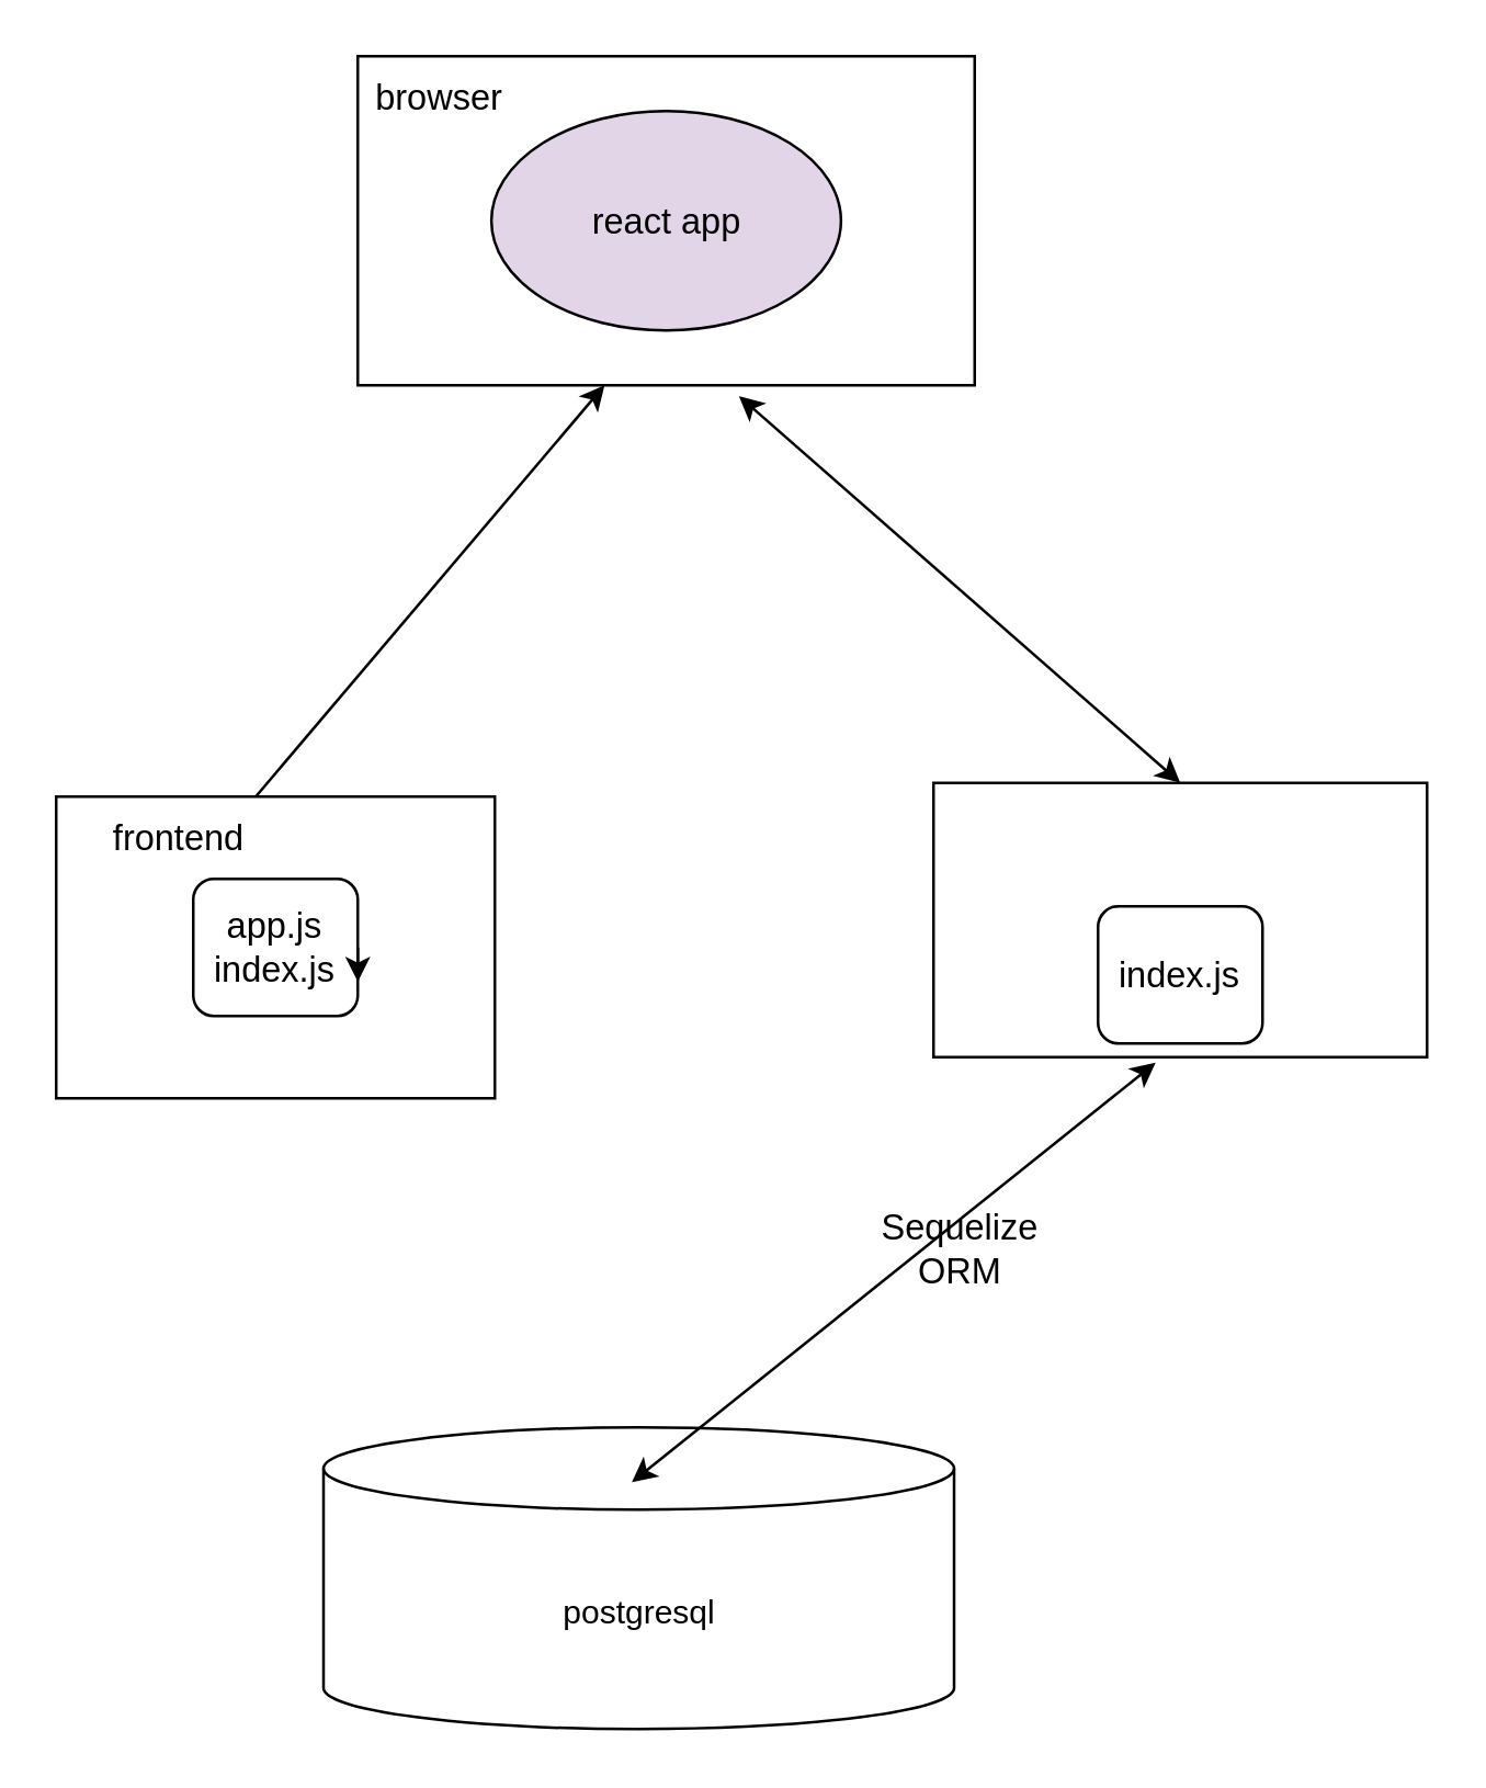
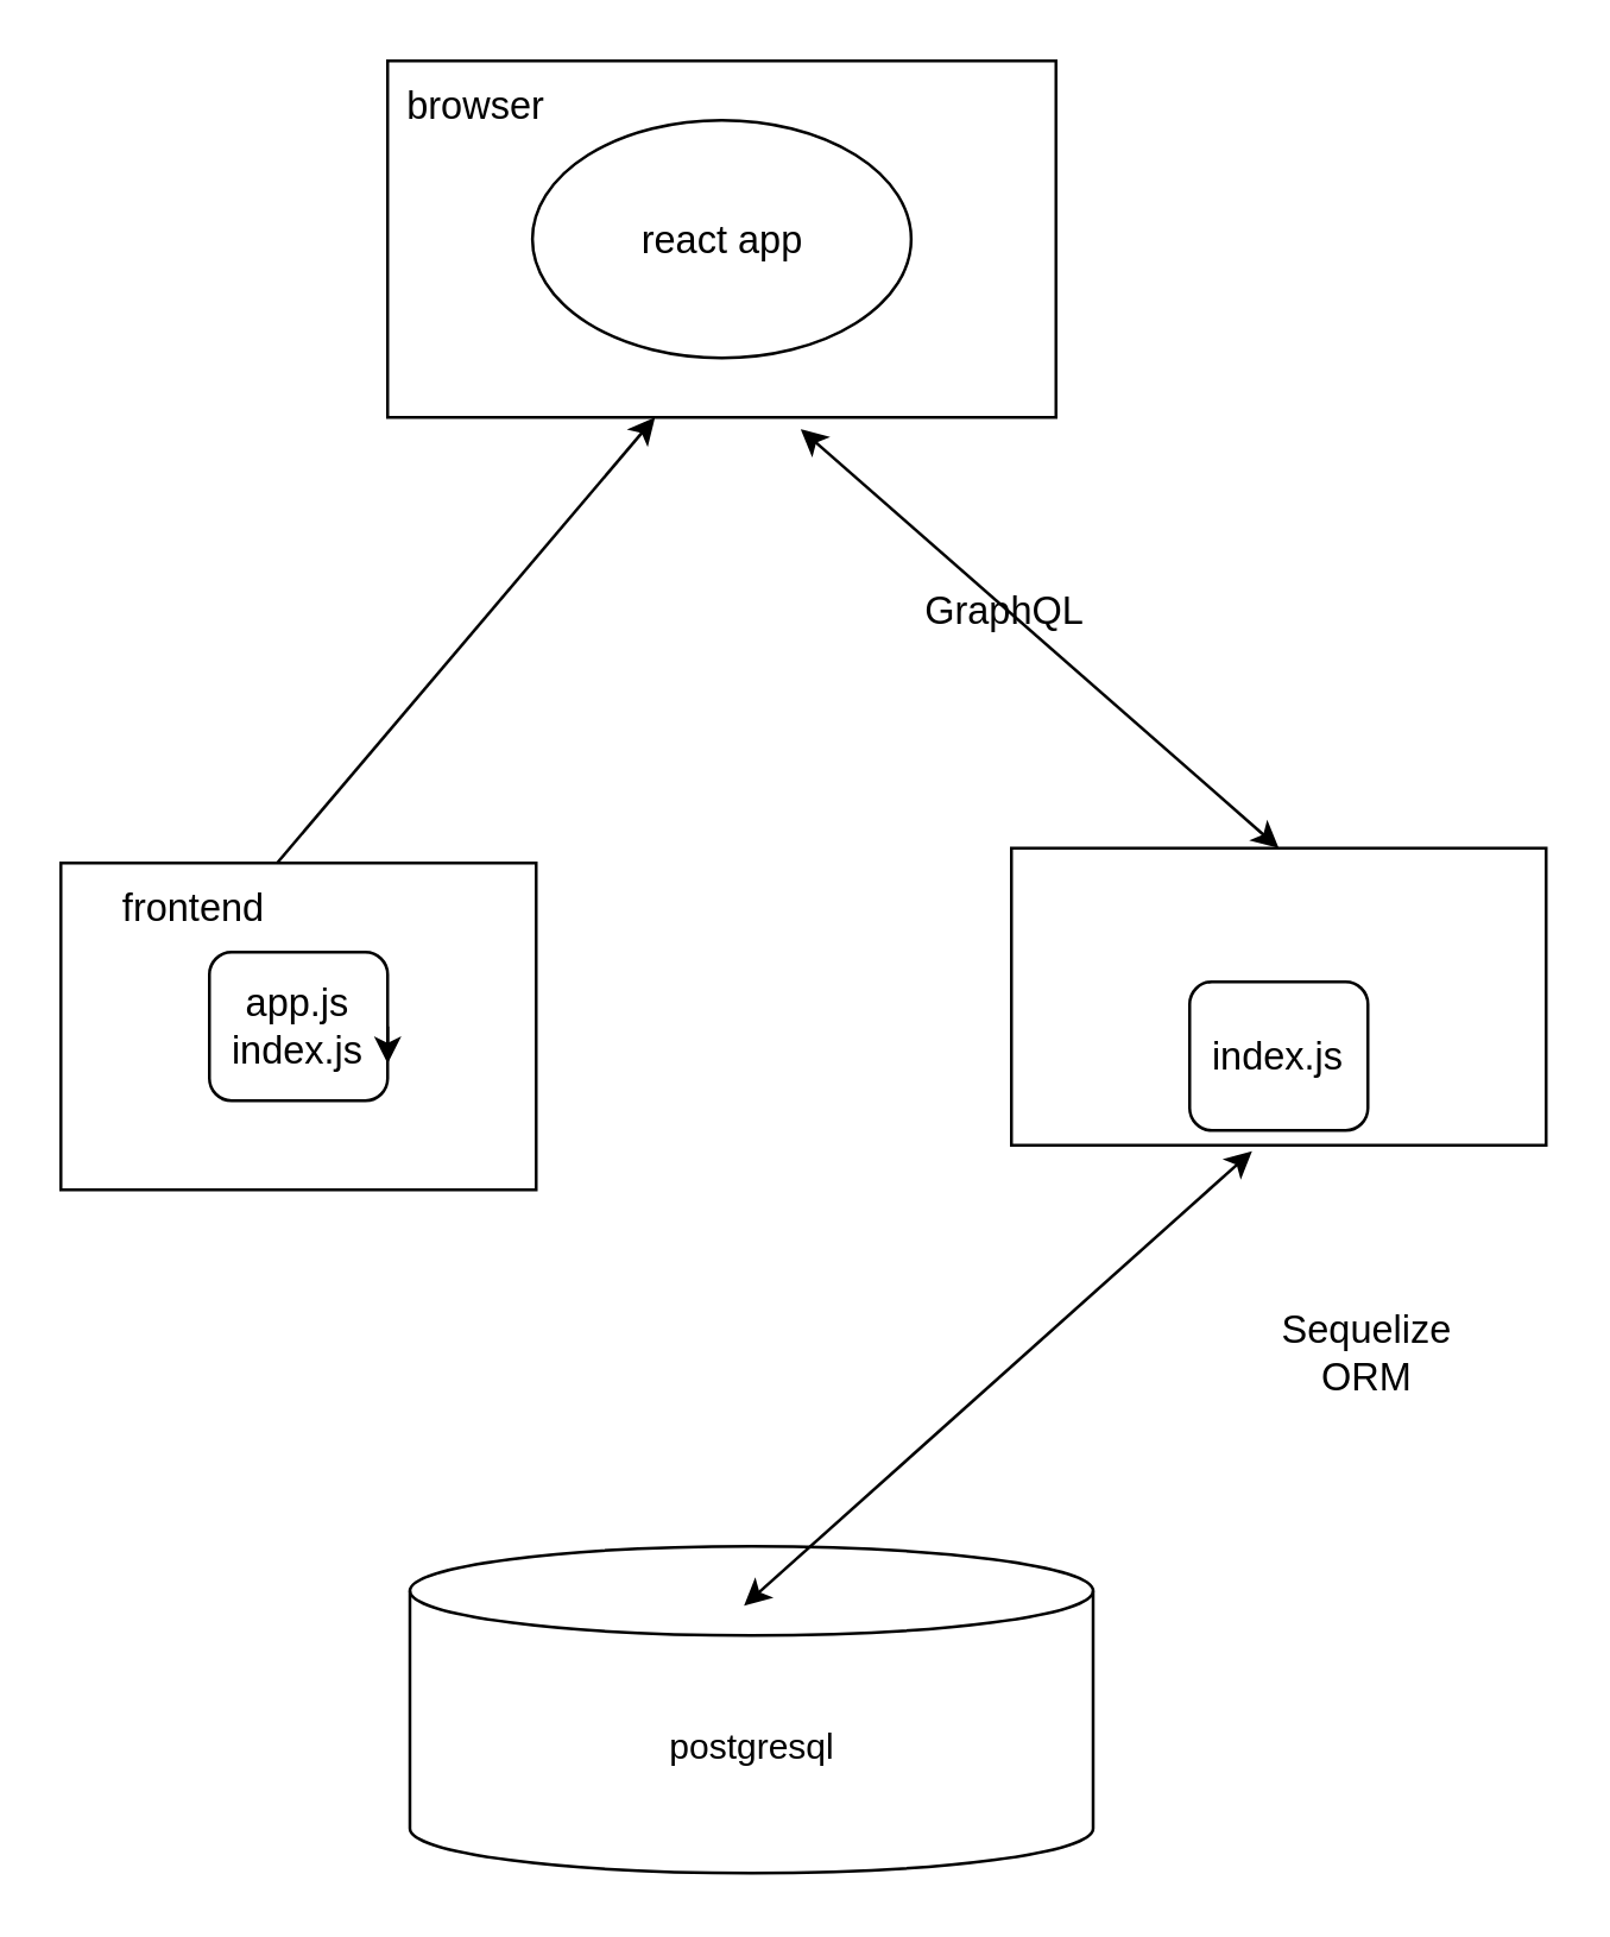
  <mxCell id="0" />
  <mxCell id="1" parent="0" />
  <mxCell id="2" value="" style="rounded=0;whiteSpace=wrap;html=1;fontSize=13;" vertex="1" parent="1"><mxGeometry x="20" y="290" width="160" height="110" as="geometry" /></mxCell>
- <mxCell id="3" value="postgresql" style="shape=cylinder3;whiteSpace=wrap;html=1;boundedLbl=1;backgroundOutline=1;size=15;" vertex="1" parent="1"><mxGeometry x="117.5" y="520" width="230" height="110" as="geometry" /></mxCell>
+ <mxCell id="3" value="postgresql" style="shape=cylinder3;whiteSpace=wrap;html=1;boundedLbl=1;backgroundOutline=1;size=15;" vertex="1" parent="1"><mxGeometry x="137.5" y="520" width="230" height="110" as="geometry" /></mxCell>
  <mxCell id="4" value="" style="rounded=0;whiteSpace=wrap;html=1;align=left;" vertex="1" parent="1"><mxGeometry x="130" y="20" width="225" height="120" as="geometry" /></mxCell>
  <mxCell id="5" value="browser" style="text;html=1;strokeColor=none;fillColor=none;align=center;verticalAlign=middle;whiteSpace=wrap;rounded=0;fontSize=13;" vertex="1" parent="1"><mxGeometry x="130" y="20" width="60" height="30" as="geometry" /></mxCell>
- <mxCell id="6" value="react app" style="ellipse;whiteSpace=wrap;html=1;fontSize=13;fillColor=#e1d5e7;" vertex="1" parent="1"><mxGeometry x="178.75" y="40" width="127.5" height="80" as="geometry" /></mxCell>
+ <mxCell id="6" value="react app" style="ellipse;whiteSpace=wrap;html=1;fontSize=13;" vertex="1" parent="1"><mxGeometry x="178.75" y="40" width="127.5" height="80" as="geometry" /></mxCell>
  <mxCell id="7" value="" style="rounded=0;whiteSpace=wrap;html=1;fontSize=13;" vertex="1" parent="1"><mxGeometry x="340" y="285" width="180" height="100" as="geometry" /></mxCell>
  <mxCell id="8" value="app.js&lt;br&gt;index.js" style="whiteSpace=wrap;html=1;fontSize=13;rounded=1;" vertex="1" parent="1"><mxGeometry x="70" y="320" width="60" height="50" as="geometry" /></mxCell>
  <mxCell id="9" value="index.js" style="whiteSpace=wrap;html=1;fontSize=13;rounded=1;" vertex="1" parent="1"><mxGeometry x="400" y="330" width="60" height="50" as="geometry" /></mxCell>
  <mxCell id="10" style="edgeStyle=none;html=1;exitX=1;exitY=0.5;exitDx=0;exitDy=0;entryX=1;entryY=0.75;entryDx=0;entryDy=0;fontSize=13;" edge="1" parent="1" source="8" target="8"><mxGeometry relative="1" as="geometry" /></mxCell>
  <mxCell id="11" value="" style="endArrow=classic;html=1;fontSize=13;exitX=0.455;exitY=0;exitDx=0;exitDy=0;exitPerimeter=0;" edge="1" parent="1" source="2"><mxGeometry width="50" height="50" relative="1" as="geometry"><mxPoint x="60" y="290" as="sourcePoint" /><mxPoint x="220" y="140" as="targetPoint" /></mxGeometry></mxCell>
  <mxCell id="12" value="frontend" style="text;html=1;strokeColor=none;fillColor=none;align=center;verticalAlign=middle;whiteSpace=wrap;rounded=0;fontSize=13;" vertex="1" parent="1"><mxGeometry x="35" y="290" width="60" height="30" as="geometry" /></mxCell>
  <mxCell id="13" value="" style="endArrow=classic;startArrow=classic;html=1;fontSize=13;entryX=0.618;entryY=1.033;entryDx=0;entryDy=0;entryPerimeter=0;exitX=0.5;exitY=0;exitDx=0;exitDy=0;" edge="1" parent="1" source="7" target="4"><mxGeometry width="50" height="50" relative="1" as="geometry"><mxPoint x="355" y="250" as="sourcePoint" /><mxPoint x="405" y="200" as="targetPoint" /></mxGeometry></mxCell>
  <mxCell id="14" value="" style="endArrow=classic;startArrow=classic;html=1;fontSize=13;entryX=0.45;entryY=1.02;entryDx=0;entryDy=0;entryPerimeter=0;exitX=0.489;exitY=0.182;exitDx=0;exitDy=0;exitPerimeter=0;" edge="1" parent="1" source="3" target="7"><mxGeometry width="50" height="50" relative="1" as="geometry"><mxPoint x="440" y="526.04" as="sourcePoint" /><mxPoint x="279.05" y="385" as="targetPoint" /></mxGeometry></mxCell>
- <mxCell id="15" value="Sequelize ORM" style="text;html=1;strokeColor=none;fillColor=none;align=center;verticalAlign=middle;whiteSpace=wrap;rounded=0;fontSize=13;" vertex="1" parent="1"><mxGeometry x="320" y="440" width="60" height="30" as="geometry" /></mxCell>
+ <mxCell id="15" value="Sequelize ORM" style="text;html=1;strokeColor=none;fillColor=none;align=center;verticalAlign=middle;whiteSpace=wrap;rounded=0;fontSize=13;" vertex="1" parent="1"><mxGeometry x="430" y="440" width="60" height="30" as="geometry" /></mxCell>
+ <mxCell id="16" value="GraphQL" style="text;html=1;strokeColor=none;fillColor=none;align=center;verticalAlign=middle;whiteSpace=wrap;rounded=0;fontSize=13;" vertex="1" parent="1"><mxGeometry x="307.5" y="190" width="60" height="30" as="geometry" /></mxCell>
